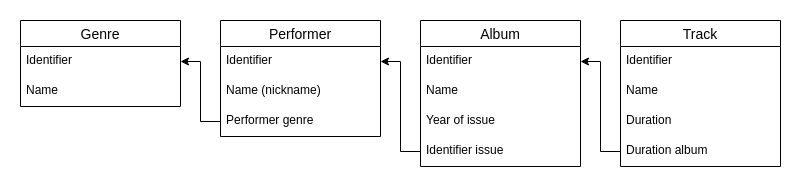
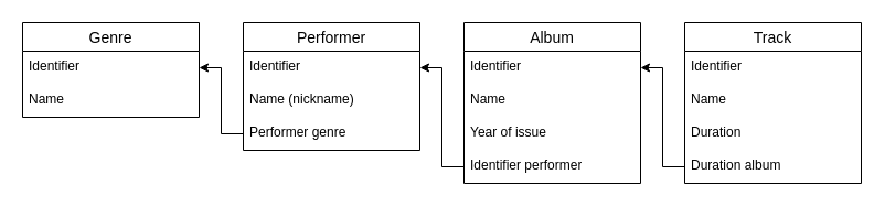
  <mxCell id="0" />
  <mxCell id="1" parent="0" />
  <mxCell id="2" value="Genre" style="swimlane;fontStyle=0;childLayout=stackLayout;horizontal=1;startSize=26;horizontalStack=0;resizeParent=1;resizeParentMax=0;resizeLast=0;collapsible=1;marginBottom=0;align=center;fontSize=14;" vertex="1" parent="1"><mxGeometry x="20" y="20" width="160" height="86" as="geometry" /></mxCell>
  <mxCell id="3" value="Identifier" style="text;strokeColor=none;fillColor=none;spacingLeft=4;spacingRight=4;overflow=hidden;rotatable=0;points=[[0,0.5],[1,0.5]];portConstraint=eastwest;fontSize=12;whiteSpace=wrap;html=1;" vertex="1" parent="2"><mxGeometry y="26" width="160" height="30" as="geometry" /></mxCell>
  <mxCell id="4" value="Name" style="text;strokeColor=none;fillColor=none;spacingLeft=4;spacingRight=4;overflow=hidden;rotatable=0;points=[[0,0.5],[1,0.5]];portConstraint=eastwest;fontSize=12;whiteSpace=wrap;html=1;" vertex="1" parent="2"><mxGeometry y="56" width="160" height="30" as="geometry" /></mxCell>
  <mxCell id="5" value="Performer" style="swimlane;fontStyle=0;childLayout=stackLayout;horizontal=1;startSize=26;horizontalStack=0;resizeParent=1;resizeParentMax=0;resizeLast=0;collapsible=1;marginBottom=0;align=center;fontSize=14;" vertex="1" parent="1"><mxGeometry x="220" y="20" width="160" height="116" as="geometry" /></mxCell>
  <mxCell id="6" value="Identifier" style="text;strokeColor=none;fillColor=none;spacingLeft=4;spacingRight=4;overflow=hidden;rotatable=0;points=[[0,0.5],[1,0.5]];portConstraint=eastwest;fontSize=12;whiteSpace=wrap;html=1;" vertex="1" parent="5"><mxGeometry y="26" width="160" height="30" as="geometry" /></mxCell>
  <mxCell id="7" value="Name (nickname)" style="text;strokeColor=none;fillColor=none;spacingLeft=4;spacingRight=4;overflow=hidden;rotatable=0;points=[[0,0.5],[1,0.5]];portConstraint=eastwest;fontSize=12;whiteSpace=wrap;html=1;" vertex="1" parent="5"><mxGeometry y="56" width="160" height="30" as="geometry" /></mxCell>
  <mxCell id="8" value="Performer genre" style="text;strokeColor=none;fillColor=none;spacingLeft=4;spacingRight=4;overflow=hidden;rotatable=0;points=[[0,0.5],[1,0.5]];portConstraint=eastwest;fontSize=12;whiteSpace=wrap;html=1;" vertex="1" parent="5"><mxGeometry y="86" width="160" height="30" as="geometry" /></mxCell>
  <mxCell id="9" value="Album" style="swimlane;fontStyle=0;childLayout=stackLayout;horizontal=1;startSize=26;horizontalStack=0;resizeParent=1;resizeParentMax=0;resizeLast=0;collapsible=1;marginBottom=0;align=center;fontSize=14;" vertex="1" parent="1"><mxGeometry x="420" y="20" width="160" height="146" as="geometry" /></mxCell>
  <mxCell id="10" value="Identifier" style="text;strokeColor=none;fillColor=none;spacingLeft=4;spacingRight=4;overflow=hidden;rotatable=0;points=[[0,0.5],[1,0.5]];portConstraint=eastwest;fontSize=12;whiteSpace=wrap;html=1;" vertex="1" parent="9"><mxGeometry y="26" width="160" height="30" as="geometry" /></mxCell>
  <mxCell id="11" value="Name" style="text;strokeColor=none;fillColor=none;spacingLeft=4;spacingRight=4;overflow=hidden;rotatable=0;points=[[0,0.5],[1,0.5]];portConstraint=eastwest;fontSize=12;whiteSpace=wrap;html=1;" vertex="1" parent="9"><mxGeometry y="56" width="160" height="30" as="geometry" /></mxCell>
  <mxCell id="12" value="Year of issue" style="text;strokeColor=none;fillColor=none;spacingLeft=4;spacingRight=4;overflow=hidden;rotatable=0;points=[[0,0.5],[1,0.5]];portConstraint=eastwest;fontSize=12;whiteSpace=wrap;html=1;" vertex="1" parent="9"><mxGeometry y="86" width="160" height="30" as="geometry" /></mxCell>
- <mxCell id="13" value="Identifier issue" style="text;strokeColor=none;fillColor=none;spacingLeft=4;spacingRight=4;overflow=hidden;rotatable=0;points=[[0,0.5],[1,0.5]];portConstraint=eastwest;fontSize=12;whiteSpace=wrap;html=1;" vertex="1" parent="9"><mxGeometry y="116" width="160" height="30" as="geometry" /></mxCell>
+ <mxCell id="13" value="Identifier performer" style="text;strokeColor=none;fillColor=none;spacingLeft=4;spacingRight=4;overflow=hidden;rotatable=0;points=[[0,0.5],[1,0.5]];portConstraint=eastwest;fontSize=12;whiteSpace=wrap;html=1;" vertex="1" parent="9"><mxGeometry y="116" width="160" height="30" as="geometry" /></mxCell>
  <mxCell id="14" value="Track" style="swimlane;fontStyle=0;childLayout=stackLayout;horizontal=1;startSize=26;horizontalStack=0;resizeParent=1;resizeParentMax=0;resizeLast=0;collapsible=1;marginBottom=0;align=center;fontSize=14;" vertex="1" parent="1"><mxGeometry x="620" y="20" width="160" height="146" as="geometry" /></mxCell>
  <mxCell id="15" value="Identifier" style="text;strokeColor=none;fillColor=none;spacingLeft=4;spacingRight=4;overflow=hidden;rotatable=0;points=[[0,0.5],[1,0.5]];portConstraint=eastwest;fontSize=12;whiteSpace=wrap;html=1;" vertex="1" parent="14"><mxGeometry y="26" width="160" height="30" as="geometry" /></mxCell>
  <mxCell id="16" value="Name" style="text;strokeColor=none;fillColor=none;spacingLeft=4;spacingRight=4;overflow=hidden;rotatable=0;points=[[0,0.5],[1,0.5]];portConstraint=eastwest;fontSize=12;whiteSpace=wrap;html=1;" vertex="1" parent="14"><mxGeometry y="56" width="160" height="30" as="geometry" /></mxCell>
  <mxCell id="17" value="Duration" style="text;strokeColor=none;fillColor=none;spacingLeft=4;spacingRight=4;overflow=hidden;rotatable=0;points=[[0,0.5],[1,0.5]];portConstraint=eastwest;fontSize=12;whiteSpace=wrap;html=1;" vertex="1" parent="14"><mxGeometry y="86" width="160" height="30" as="geometry" /></mxCell>
  <mxCell id="18" value="Duration album" style="text;strokeColor=none;fillColor=none;spacingLeft=4;spacingRight=4;overflow=hidden;rotatable=0;points=[[0,0.5],[1,0.5]];portConstraint=eastwest;fontSize=12;whiteSpace=wrap;html=1;" vertex="1" parent="14"><mxGeometry y="116" width="160" height="30" as="geometry" /></mxCell>
  <mxCell id="19" style="edgeStyle=orthogonalEdgeStyle;rounded=0;orthogonalLoop=1;jettySize=auto;html=1;exitX=0;exitY=0.5;exitDx=0;exitDy=0;" edge="1" parent="1" source="8" target="3"><mxGeometry relative="1" as="geometry" /></mxCell>
  <mxCell id="20" style="edgeStyle=orthogonalEdgeStyle;rounded=0;orthogonalLoop=1;jettySize=auto;html=1;exitX=0;exitY=0.5;exitDx=0;exitDy=0;entryX=1;entryY=0.5;entryDx=0;entryDy=0;" edge="1" parent="1" source="13" target="6"><mxGeometry relative="1" as="geometry" /></mxCell>
  <mxCell id="21" style="edgeStyle=orthogonalEdgeStyle;rounded=0;orthogonalLoop=1;jettySize=auto;html=1;exitX=0;exitY=0.5;exitDx=0;exitDy=0;entryX=1;entryY=0.5;entryDx=0;entryDy=0;" edge="1" parent="1" source="18" target="10"><mxGeometry relative="1" as="geometry" /></mxCell>
